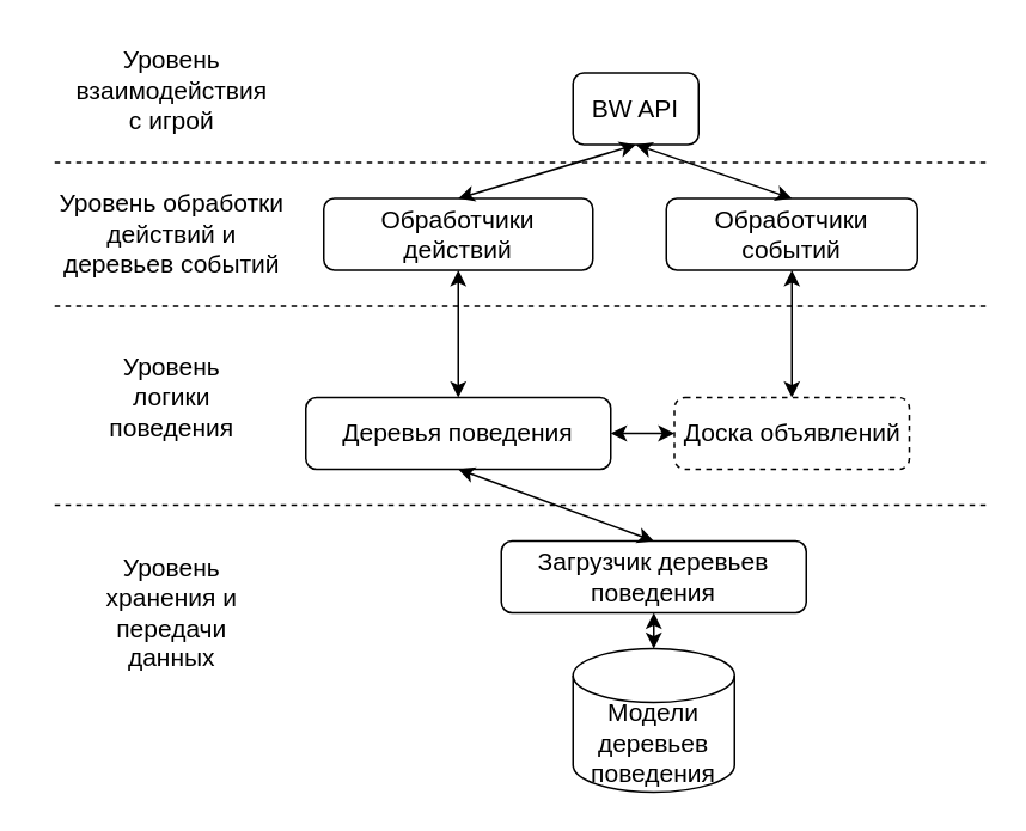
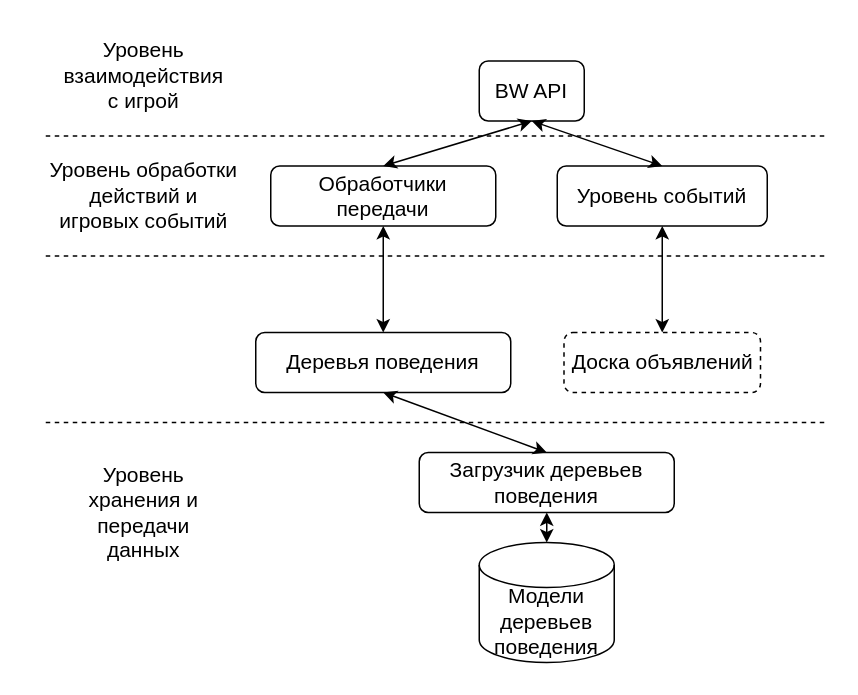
  <mxCell id="0" />
  <mxCell id="1" parent="0" />
  <mxCell id="2" value="&lt;font style=&quot;font-size: 14px;&quot;&gt;Модели деревьев поведения&lt;/font&gt;" style="shape=cylinder3;whiteSpace=wrap;html=1;boundedLbl=1;backgroundOutline=1;size=15;" vertex="1" parent="1"><mxGeometry x="319" y="361" width="90" height="80" as="geometry" /></mxCell>
  <mxCell id="3" value="" style="endArrow=none;dashed=1;html=1;rounded=0;" edge="1" parent="1"><mxGeometry width="50" height="50" relative="1" as="geometry"><mxPoint x="30" y="281" as="sourcePoint" /><mxPoint x="550" y="281" as="targetPoint" /></mxGeometry></mxCell>
  <mxCell id="4" value="&lt;font style=&quot;font-size: 14px;&quot;&gt;Уровень &lt;br&gt;хранения и &lt;br&gt;передачи &lt;br&gt;данных&lt;/font&gt;" style="text;html=1;align=center;verticalAlign=middle;resizable=0;points=[];autosize=1;strokeColor=none;fillColor=none;" vertex="1" parent="1"><mxGeometry x="45" y="301" width="100" height="80" as="geometry" /></mxCell>
  <mxCell id="5" value="&lt;font style=&quot;font-size: 14px;&quot;&gt;Загрузчик деревьев поведения&lt;/font&gt;" style="rounded=1;whiteSpace=wrap;html=1;" vertex="1" parent="1"><mxGeometry x="279" y="301" width="170" height="40" as="geometry" /></mxCell>
  <mxCell id="6" value="" style="endArrow=classic;startArrow=classic;html=1;rounded=0;entryX=0.5;entryY=1;entryDx=0;entryDy=0;exitX=0.5;exitY=0;exitDx=0;exitDy=0;exitPerimeter=0;" edge="1" parent="1" source="2" target="5"><mxGeometry width="50" height="50" relative="1" as="geometry"><mxPoint x="340" y="351" as="sourcePoint" /><mxPoint x="390" y="301" as="targetPoint" /></mxGeometry></mxCell>
  <mxCell id="7" value="&lt;font style=&quot;font-size: 14px;&quot;&gt;Деревья поведения&lt;/font&gt;" style="rounded=1;whiteSpace=wrap;html=1;" vertex="1" parent="1"><mxGeometry x="170" y="221" width="170" height="40" as="geometry" /></mxCell>
  <mxCell id="8" value="" style="endArrow=classic;startArrow=classic;html=1;rounded=0;exitX=0.5;exitY=0;exitDx=0;exitDy=0;entryX=0.5;entryY=1;entryDx=0;entryDy=0;" edge="1" parent="1" source="5" target="7"><mxGeometry width="50" height="50" relative="1" as="geometry"><mxPoint x="340" y="251" as="sourcePoint" /><mxPoint x="390" y="201" as="targetPoint" /></mxGeometry></mxCell>
  <mxCell id="9" value="&lt;font style=&quot;font-size: 14px;&quot;&gt;Доска объявлений&lt;/font&gt;" style="rounded=1;whiteSpace=wrap;html=1;dashed=1;" vertex="1" parent="1"><mxGeometry x="375.5" y="221" width="131" height="40" as="geometry" /></mxCell>
- <mxCell id="10" value="" style="endArrow=classic;startArrow=classic;html=1;rounded=0;entryX=0;entryY=0.5;entryDx=0;entryDy=0;exitX=1;exitY=0.5;exitDx=0;exitDy=0;" edge="1" parent="1" source="7" target="9"><mxGeometry width="50" height="50" relative="1" as="geometry"><mxPoint x="264.5" y="141" as="sourcePoint" /><mxPoint x="390" y="201" as="targetPoint" /></mxGeometry></mxCell>
- <mxCell id="11" value="&lt;font style=&quot;font-size: 14px;&quot;&gt;Обработчики действий&lt;/font&gt;" style="rounded=1;whiteSpace=wrap;html=1;" vertex="1" parent="1"><mxGeometry x="180" y="110" width="150" height="40" as="geometry" /></mxCell>
+ <mxCell id="11" value="&lt;font style=&quot;font-size: 14px;&quot;&gt;Обработчики передачи&lt;/font&gt;" style="rounded=1;whiteSpace=wrap;html=1;" vertex="1" parent="1"><mxGeometry x="180" y="110" width="150" height="40" as="geometry" /></mxCell>
  <mxCell id="12" value="" style="endArrow=classic;startArrow=classic;html=1;rounded=0;entryX=0.5;entryY=1;entryDx=0;entryDy=0;exitX=0.5;exitY=0;exitDx=0;exitDy=0;" edge="1" parent="1" source="7" target="11"><mxGeometry width="50" height="50" relative="1" as="geometry"><mxPoint x="280" y="181" as="sourcePoint" /><mxPoint x="390" y="201" as="targetPoint" /></mxGeometry></mxCell>
  <mxCell id="13" value="" style="endArrow=none;dashed=1;html=1;rounded=0;" edge="1" parent="1"><mxGeometry width="50" height="50" relative="1" as="geometry"><mxPoint x="30" y="170" as="sourcePoint" /><mxPoint x="550" y="170" as="targetPoint" /></mxGeometry></mxCell>
- <mxCell id="14" value="&lt;span style=&quot;font-size: 14px;&quot;&gt;Уровень &lt;br&gt;логики&lt;br&gt;поведения&lt;br&gt;&lt;/span&gt;" style="text;html=1;align=center;verticalAlign=middle;resizable=0;points=[];autosize=1;strokeColor=none;fillColor=none;" vertex="1" parent="1"><mxGeometry x="50" y="191" width="90" height="60" as="geometry" /></mxCell>
- <mxCell id="15" value="&lt;span style=&quot;font-size: 14px;&quot;&gt;Уровень&amp;nbsp;обработки&lt;br&gt;действий и &lt;br&gt;деревьев событий&lt;br&gt;&lt;/span&gt;" style="text;html=1;align=center;verticalAlign=middle;resizable=0;points=[];autosize=1;strokeColor=none;fillColor=none;" vertex="1" parent="1"><mxGeometry x="20" y="100" width="150" height="60" as="geometry" /></mxCell>
- <mxCell id="16" value="&lt;font style=&quot;font-size: 14px;&quot;&gt;Обработчики событий&lt;/font&gt;" style="rounded=1;whiteSpace=wrap;html=1;" vertex="1" parent="1"><mxGeometry x="371" y="110" width="140" height="40" as="geometry" /></mxCell>
+ <mxCell id="15" value="&lt;span style=&quot;font-size: 14px;&quot;&gt;Уровень&amp;nbsp;обработки&lt;br&gt;действий и &lt;br&gt;игровых событий&lt;br&gt;&lt;/span&gt;" style="text;html=1;align=center;verticalAlign=middle;resizable=0;points=[];autosize=1;strokeColor=none;fillColor=none;" vertex="1" parent="1"><mxGeometry x="20" y="100" width="150" height="60" as="geometry" /></mxCell>
+ <mxCell id="16" value="&lt;font style=&quot;font-size: 14px;&quot;&gt;Уровень событий&lt;/font&gt;" style="rounded=1;whiteSpace=wrap;html=1;" vertex="1" parent="1"><mxGeometry x="371" y="110" width="140" height="40" as="geometry" /></mxCell>
  <mxCell id="17" value="" style="endArrow=classic;startArrow=classic;html=1;rounded=0;exitX=0.5;exitY=1;exitDx=0;exitDy=0;entryX=0.5;entryY=0;entryDx=0;entryDy=0;" edge="1" parent="1" source="16" target="9"><mxGeometry width="50" height="50" relative="1" as="geometry"><mxPoint x="340" y="221" as="sourcePoint" /><mxPoint x="390" y="171" as="targetPoint" /></mxGeometry></mxCell>
  <mxCell id="18" value="&lt;font style=&quot;font-size: 14px;&quot;&gt;BW API&lt;/font&gt;" style="rounded=1;whiteSpace=wrap;html=1;" vertex="1" parent="1"><mxGeometry x="319" y="40" width="70" height="40" as="geometry" /></mxCell>
  <mxCell id="19" value="" style="endArrow=none;dashed=1;html=1;rounded=0;" edge="1" parent="1"><mxGeometry width="50" height="50" relative="1" as="geometry"><mxPoint x="30" y="90" as="sourcePoint" /><mxPoint x="550" y="90" as="targetPoint" /></mxGeometry></mxCell>
  <mxCell id="20" value="" style="endArrow=classic;startArrow=classic;html=1;rounded=0;entryX=0.5;entryY=1;entryDx=0;entryDy=0;exitX=0.5;exitY=0;exitDx=0;exitDy=0;" edge="1" parent="1" source="16" target="18"><mxGeometry width="50" height="50" relative="1" as="geometry"><mxPoint x="340" y="180" as="sourcePoint" /><mxPoint x="390" y="130" as="targetPoint" /></mxGeometry></mxCell>
  <mxCell id="21" value="" style="endArrow=classic;startArrow=classic;html=1;rounded=0;exitX=0.5;exitY=0;exitDx=0;exitDy=0;entryX=0.5;entryY=1;entryDx=0;entryDy=0;" edge="1" parent="1" source="11" target="18"><mxGeometry width="50" height="50" relative="1" as="geometry"><mxPoint x="340" y="180" as="sourcePoint" /><mxPoint x="390" y="130" as="targetPoint" /></mxGeometry></mxCell>
  <mxCell id="22" value="&lt;span style=&quot;font-size: 14px;&quot;&gt;Уровень &lt;br&gt;взаимодействия &lt;br&gt;с игрой&lt;br&gt;&lt;/span&gt;" style="text;html=1;align=center;verticalAlign=middle;resizable=0;points=[];autosize=1;strokeColor=none;fillColor=none;" vertex="1" parent="1"><mxGeometry x="30" y="20" width="130" height="60" as="geometry" /></mxCell>
